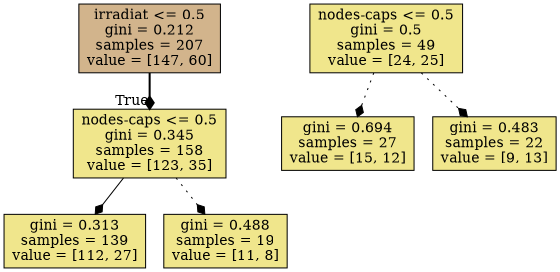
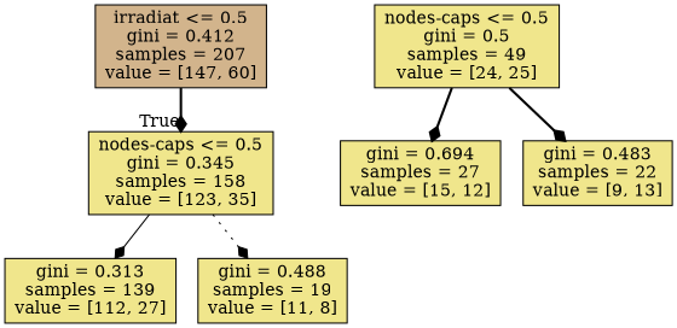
  digraph {
    node [fillcolor=khaki shape=box style=filled]
    edge [arrowhead=diamond style=bold]
-   n1 [fillcolor=tan label="irradiat <= 0.5\ngini = 0.212\nsamples = 207\nvalue = [147, 60]"]
+   n1 [fillcolor=tan label="irradiat <= 0.5\ngini = 0.412\nsamples = 207\nvalue = [147, 60]"]
    n2 [label="nodes-caps <= 0.5\ngini = 0.345\nsamples = 158\nvalue = [123, 35]"]
    n3 [label="gini = 0.313\nsamples = 139\nvalue = [112, 27]"]
    n4 [label="gini = 0.488\nsamples = 19\nvalue = [11, 8]"]
    n5 [label="nodes-caps <= 0.5\ngini = 0.5\nsamples = 49\nvalue = [24, 25]"]
    n6 [label="gini = 0.694\nsamples = 27\nvalue = [15, 12]"]
    n7 [label="gini = 0.483\nsamples = 22\nvalue = [9, 13]"]
    n1 -> n2 [headlabel=True labelangle=45 labeldistance=2.5]
    n2 -> n3 [style=solid]
    n2 -> n4 [style=dotted]
-   n5 -> n6 [style=dotted]
-   n5 -> n7 [style=dotted]
+   n5 -> n6
+   n5 -> n7
  }
